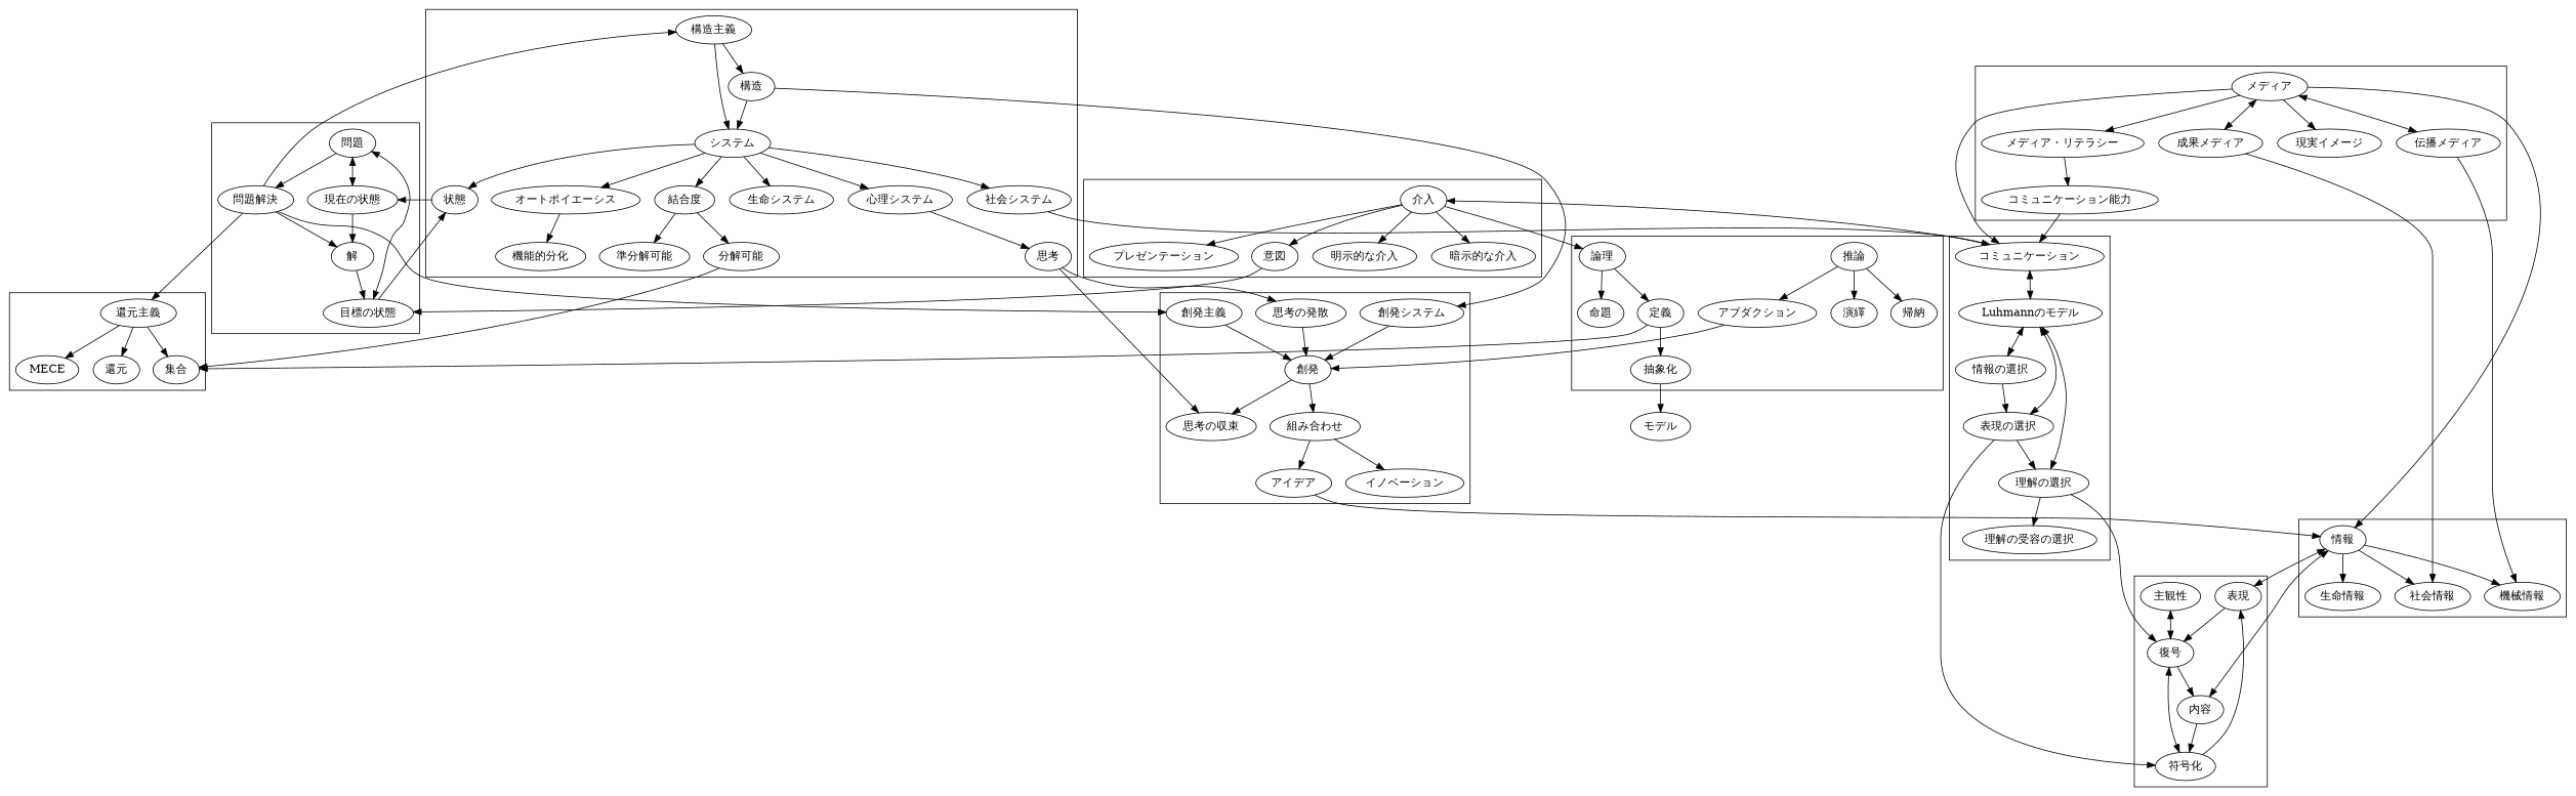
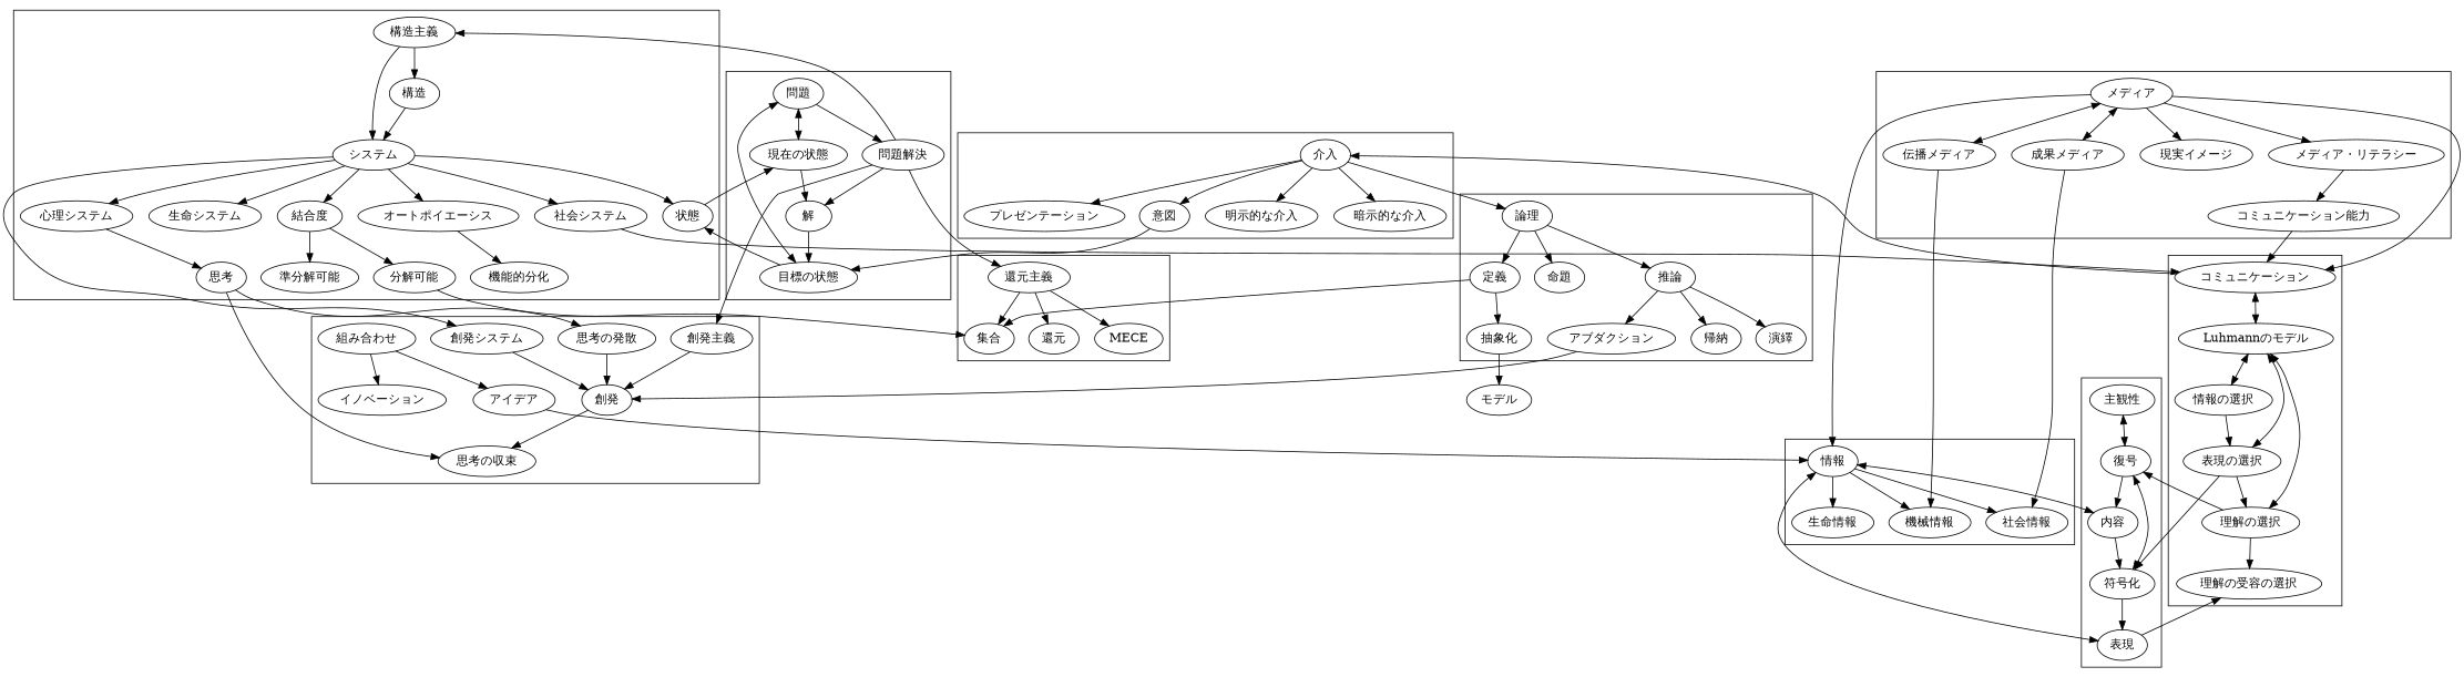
  digraph {
    "表現"
    "復号"
    "内容"
    "符号化"
    "主観性"
    "情報"
    "生命情報"
    "社会情報"
    "機械情報"
    "コミュニケーション"
    "Luhmannのモデル"
    "情報の選択"
    "表現の選択"
    "理解の選択"
    "理解の受容の選択"
    "メディア"
    "伝播メディア"
    "成果メディア"
    "現実イメージ"
    "メディア・リテラシー"
    "コミュニケーション能力"
    "問題"
    "目標の状態"
    "現在の状態"
    "問題解決"
    "解"
    "還元主義"
    "還元"
    "集合"
    MECE
    "構造主義"
    "システム"
    "構造"
    "状態"
    "オートポイエーシス"
    "結合度"
    "生命システム"
    "心理システム"
    "社会システム"
    "機能的分化"
    "準分解可能"
    "分解可能"
    "思考"
    "創発主義"
    "創発システム"
    "思考の発散"
    "思考の収束"
    "創発"
    "組み合わせ"
    "アイデア"
    "イノベーション"
    "介入"
    "プレゼンテーション"
    "意図"
    "明示的な介入"
    "暗示的な介入"
    "論理"
    "定義"
    "命題"
    "推論"
    "抽象化"
    "演繹"
    "帰納"
    "アブダクション"
    "モデル"
    subgraph cluster_1 {
      "表現"
      "復号"
      "内容"
      "符号化"
      "主観性"
    }
    subgraph cluster_2 {
      "情報"
      "生命情報"
      "社会情報"
      "機械情報"
    }
    subgraph cluster_3 {
      "コミュニケーション"
      "Luhmannのモデル"
      "情報の選択"
      "表現の選択"
      "理解の選択"
      "理解の受容の選択"
    }
    subgraph cluster_4 {
      "メディア"
      "伝播メディア"
      "成果メディア"
      "現実イメージ"
      "メディア・リテラシー"
      "コミュニケーション能力"
    }
    subgraph cluster_5 {
      "問題"
      "目標の状態"
      "現在の状態"
      "問題解決"
      "解"
    }
    subgraph cluster_6 {
      "還元主義"
      "還元"
      "集合"
      MECE
    }
    subgraph cluster_7 {
      "構造主義"
      "システム"
      "構造"
      "状態"
      "オートポイエーシス"
      "結合度"
      "生命システム"
      "心理システム"
      "社会システム"
      "機能的分化"
      "準分解可能"
      "分解可能"
      "思考"
    }
    subgraph cluster_8 {
      "創発主義"
      "創発システム"
      "思考の発散"
      "思考の収束"
      "創発"
      "組み合わせ"
      "アイデア"
      "イノベーション"
    }
    subgraph cluster_9 {
      "介入"
      "プレゼンテーション"
      "意図"
      "明示的な介入"
      "暗示的な介入"
    }
    subgraph cluster_10 {
      "論理"
      "定義"
      "命題"
      "推論"
      "抽象化"
      "演繹"
      "帰納"
      "アブダクション"
    }
-   "表現" -> "復号"
+   "表現" -> "理解の受容の選択"
    "復号" -> "内容"
    "復号" -> "符号化" [dir=both]
    "内容" -> "符号化"
    "符号化" -> "表現"
    "主観性" -> "復号" [dir=both]
    "情報" -> "表現" [dir=both]
    "情報" -> "内容" [dir=both]
    "情報" -> "生命情報"
    "情報" -> "社会情報"
    "情報" -> "機械情報"
    "コミュニケーション" -> "Luhmannのモデル" [dir=both]
    "コミュニケーション" -> "介入"
    "Luhmannのモデル" -> "情報の選択" [dir=both]
    "Luhmannのモデル" -> "表現の選択" [dir=both]
    "Luhmannのモデル" -> "理解の選択" [dir=both]
    "情報の選択" -> "表現の選択"
    "表現の選択" -> "符号化"
    "表現の選択" -> "理解の選択"
    "理解の選択" -> "復号"
    "理解の選択" -> "理解の受容の選択"
    "メディア" -> "情報"
    "メディア" -> "コミュニケーション"
    "メディア" -> "伝播メディア" [dir=both]
    "メディア" -> "成果メディア" [dir=both]
    "メディア" -> "現実イメージ"
    "メディア" -> "メディア・リテラシー"
    "伝播メディア" -> "機械情報"
    "成果メディア" -> "社会情報"
    "メディア・リテラシー" -> "コミュニケーション能力"
    "コミュニケーション能力" -> "コミュニケーション"
    "問題" -> "目標の状態" [dir=both]
    "問題" -> "現在の状態" [dir=both]
    "問題" -> "問題解決"
    "目標の状態" -> "状態"
    "現在の状態" -> "解"
    "問題解決" -> "解"
    "問題解決" -> "還元主義"
    "問題解決" -> "構造主義"
    "問題解決" -> "創発主義"
    "解" -> "目標の状態"
    "還元主義" -> "還元"
    "還元主義" -> "集合"
    "還元主義" -> MECE
    "構造主義" -> "システム"
    "構造主義" -> "構造"
    "システム" -> "状態"
    "システム" -> "オートポイエーシス"
    "システム" -> "結合度"
    "システム" -> "生命システム"
    "システム" -> "心理システム"
    "システム" -> "社会システム"
-   "構造" -> "創発システム"
+   "システム" -> "創発システム"
    "構造" -> "システム"
    "状態" -> "現在の状態"
    "オートポイエーシス" -> "機能的分化"
    "結合度" -> "準分解可能"
    "結合度" -> "分解可能"
    "心理システム" -> "思考"
    "社会システム" -> "コミュニケーション"
    "分解可能" -> "集合"
    "思考" -> "思考の発散"
    "思考" -> "思考の収束"
    "創発主義" -> "創発"
    "創発システム" -> "創発"
    "思考の発散" -> "創発"
    "創発" -> "思考の収束"
-   "創発" -> "組み合わせ"
    "組み合わせ" -> "アイデア"
    "組み合わせ" -> "イノベーション"
    "アイデア" -> "情報"
    "介入" -> "プレゼンテーション"
    "介入" -> "意図"
    "介入" -> "明示的な介入"
    "介入" -> "暗示的な介入"
    "介入" -> "論理"
    "意図" -> "目標の状態"
    "論理" -> "定義"
    "論理" -> "命題"
+   "論理" -> "推論"
    "定義" -> "集合"
    "定義" -> "抽象化"
    "推論" -> "演繹"
    "推論" -> "帰納"
    "推論" -> "アブダクション"
    "抽象化" -> "モデル"
    "アブダクション" -> "創発"
  }
